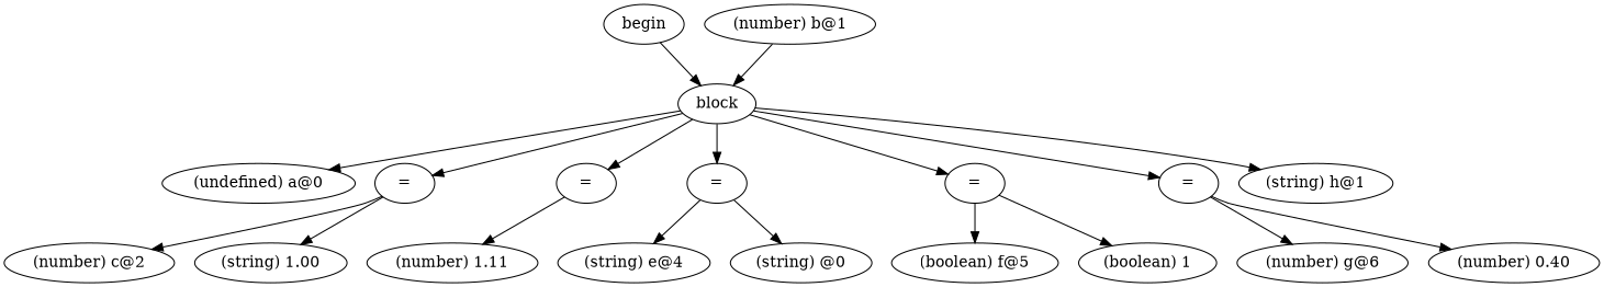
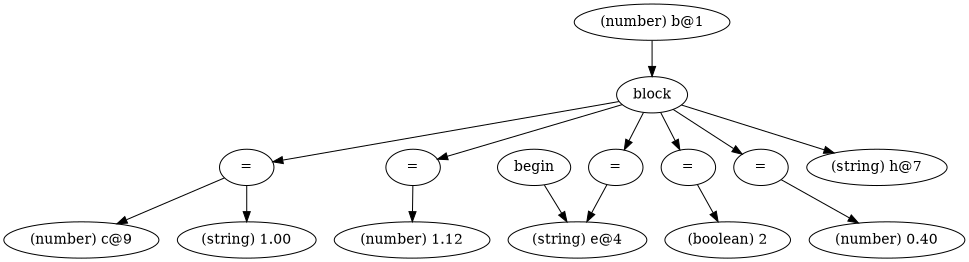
  digraph {
    ordering=out
    n1 [label=begin]
    n2 [label=block]
-   n3 [label="(undefined) a@0"]
    n4 [label="="]
    n5 [label="="]
    n6 [label="="]
    n7 [label="="]
    n8 [label="="]
-   n9 [label="(string) h@1"]
+   n9 [label="(string) h@7"]
    n10 [label="(number) b@1"]
-   n11 [label="(number) c@2"]
+   n11 [label="(number) c@9"]
    n12 [label="(string) 1.00"]
-   n13 [label="(number) 1.11"]
+   n13 [label="(number) 1.12"]
    n14 [label="(string) e@4"]
-   n15 [label="(string) @0"]
-   n16 [label="(boolean) f@5"]
-   n17 [label="(boolean) 1"]
-   n18 [label="(number) g@6"]
+   n17 [label="(boolean) 2"]
    n19 [label="(number) 0.40"]
-   n1 -> n2
-   n2 -> n3
+   n1 -> n14
    n2 -> n4
    n2 -> n5
    n2 -> n6
    n2 -> n7
    n2 -> n8
    n2 -> n9
    n4 -> n11
    n4 -> n12
    n5 -> n13
    n6 -> n14
-   n6 -> n15
-   n7 -> n16
    n7 -> n17
-   n8 -> n18
    n8 -> n19
    n10 -> n2
  }
